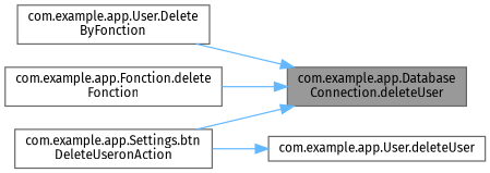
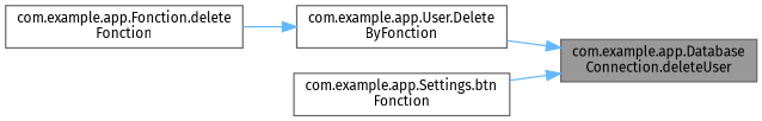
  digraph {
    fontname="Fira Sans"
    rankdir=RL
    node [color=grey40 fillcolor=white fontname="Fira Sans" fontsize=10 shape=box style=filled]
    edge [color=steelblue1 dir=back fontname="Fira Sans" fontsize=10 labelfontname=Helvetica labelfontsize=10 style=solid]
    n1 [color=gray40 fillcolor=grey60 fontcolor=black height=0.2 label="com.example.app.Database\lConnection.deleteUser" width=0.4]
    n2 [height=0.2 label="com.example.app.User.Delete\lByFonction" width=0.4]
-   n3 [height=0.2 label="com.example.app.Settings.btn\lDeleteUseronAction" width=0.4]
+   n3 [height=0.2 label="com.example.app.Settings.btn\lFonction" width=0.4]
    n4 [height=0.2 label="com.example.app.Fonction.delete\lFonction" width=0.4]
-   n5 [height=0.2 label="com.example.app.User.deleteUser" width=0.4]
    n1 -> n2
    n1 -> n3
-   n1 -> n4
-   n5 -> n3
+   n2 -> n4
  }
